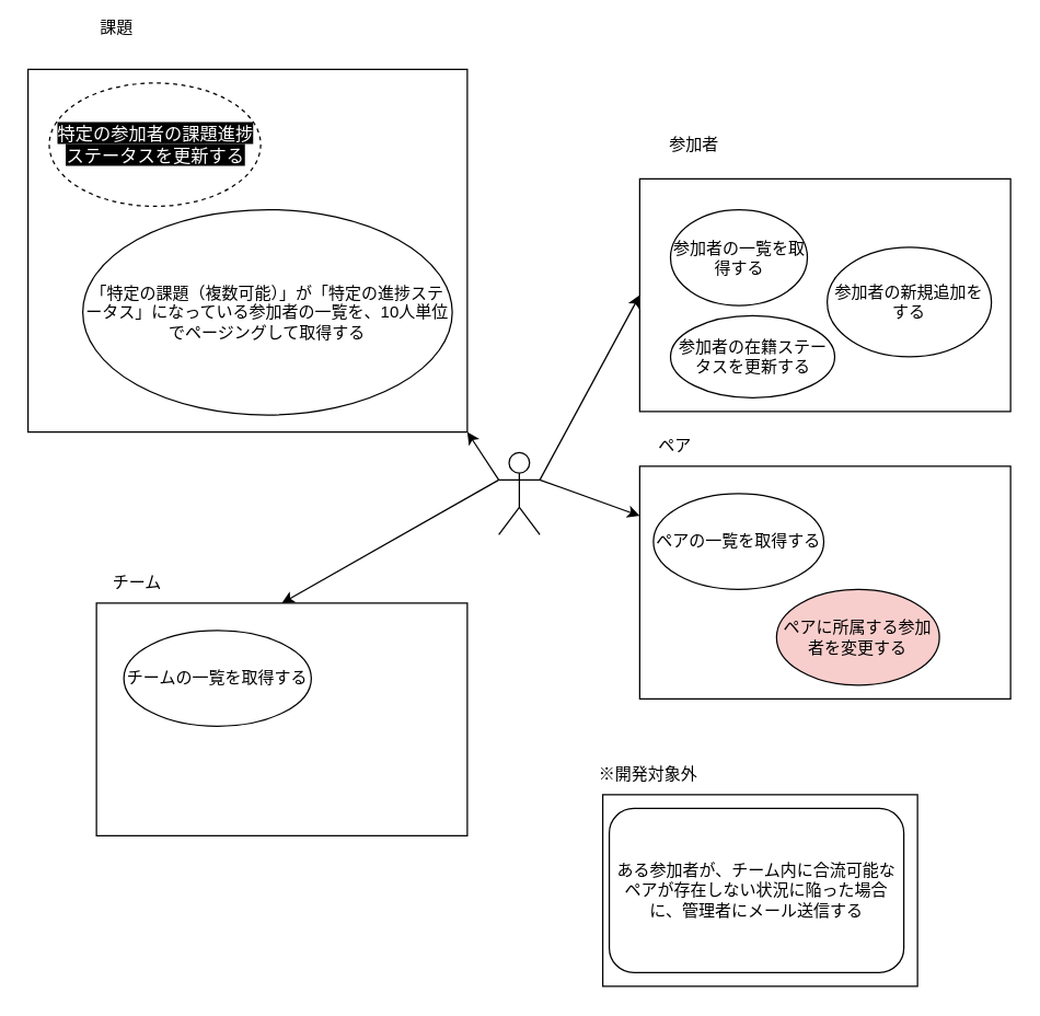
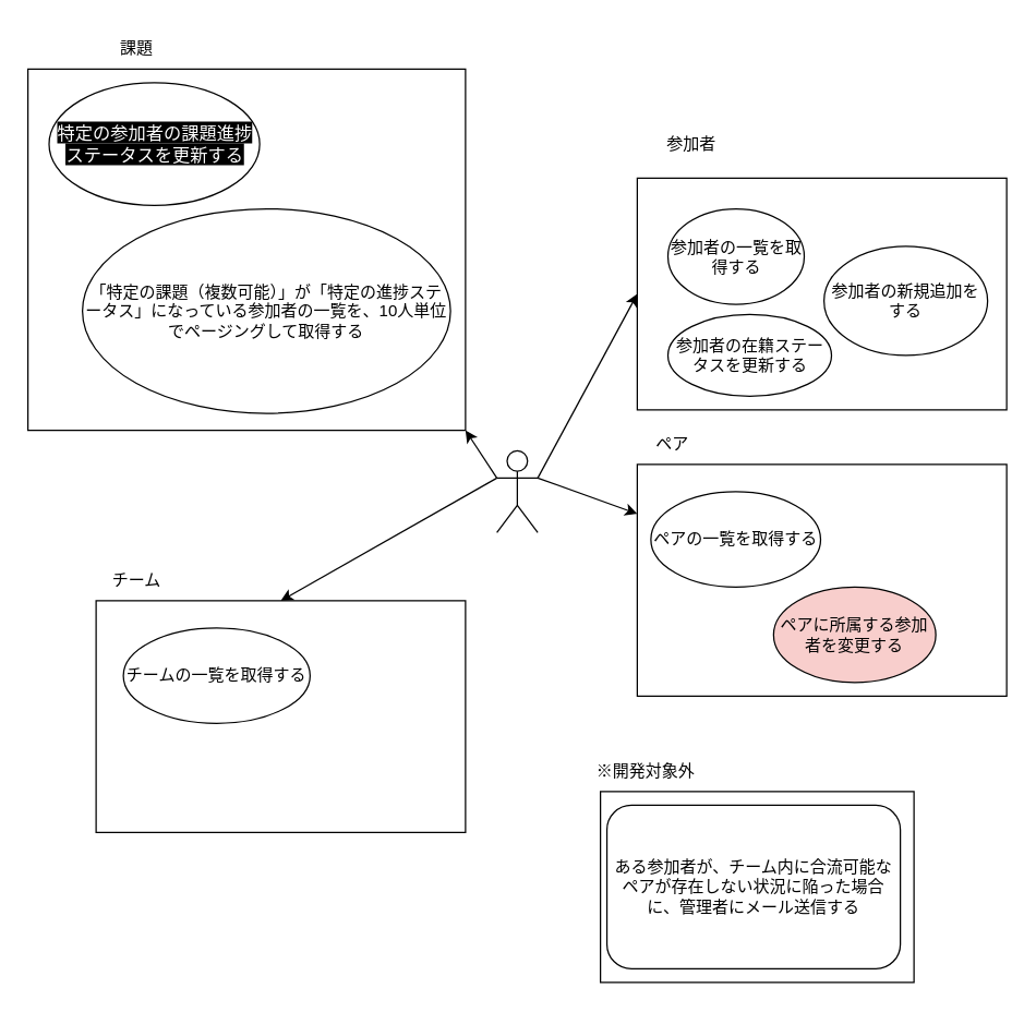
  <mxCell id="0" />
  <mxCell id="1" parent="0" />
  <mxCell id="2" style="edgeStyle=none;html=1;exitX=1;exitY=0.333;exitDx=0;exitDy=0;exitPerimeter=0;entryX=0;entryY=0.5;entryDx=0;entryDy=0;" parent="1" source="6" target="7" edge="1"><mxGeometry relative="1" as="geometry" /></mxCell>
  <mxCell id="3" style="edgeStyle=none;html=1;exitX=1;exitY=0.333;exitDx=0;exitDy=0;exitPerimeter=0;" parent="1" source="6" target="12" edge="1"><mxGeometry relative="1" as="geometry" /></mxCell>
  <mxCell id="4" style="edgeStyle=none;html=1;exitX=0;exitY=0.333;exitDx=0;exitDy=0;exitPerimeter=0;entryX=0.5;entryY=0;entryDx=0;entryDy=0;" parent="1" source="6" target="16" edge="1"><mxGeometry relative="1" as="geometry" /></mxCell>
  <mxCell id="5" style="edgeStyle=none;html=1;exitX=0;exitY=0.333;exitDx=0;exitDy=0;exitPerimeter=0;entryX=1;entryY=1;entryDx=0;entryDy=0;fontColor=#FFFFFF;" parent="1" source="6" target="19" edge="1"><mxGeometry relative="1" as="geometry" /></mxCell>
  <mxCell id="6" value="" style="shape=umlActor;verticalLabelPosition=bottom;verticalAlign=top;html=1;" parent="1" vertex="1"><mxGeometry x="364" y="330" width="30" height="60" as="geometry" /></mxCell>
  <mxCell id="7" value="" style="rounded=0;whiteSpace=wrap;html=1;" parent="1" vertex="1"><mxGeometry x="467" y="130" width="271" height="170" as="geometry" /></mxCell>
  <mxCell id="8" value="参加者" style="text;html=1;strokeColor=none;fillColor=none;align=center;verticalAlign=middle;whiteSpace=wrap;rounded=0;" parent="1" vertex="1"><mxGeometry x="477" y="90" width="60" height="30" as="geometry" /></mxCell>
  <mxCell id="9" value="参加者の一覧を取得する&lt;span style=&quot;color: rgba(0, 0, 0, 0); font-family: monospace; font-size: 0px; text-align: start;&quot;&gt;%3CmxGraphModel%3E%3Croot%3E%3CmxCell%20id%3D%220%22%2F%3E%3CmxCell%20id%3D%221%22%20parent%3D%220%22%2F%3E%3CmxCell%20id%3D%222%22%20value%3D%22%22%20style%3D%22rounded%3D0%3BwhiteSpace%3Dwrap%3Bhtml%3D1%3B%22%20vertex%3D%221%22%20parent%3D%221%22%3E%3CmxGeometry%20x%3D%22149%22%20y%3D%22290%22%20width%3D%22120%22%20height%3D%2260%22%20as%3D%22geometry%22%2F%3E%3C%2FmxCell%3E%3C%2Froot%3E%3C%2FmxGraphModel%3E&lt;/span&gt;" style="ellipse;whiteSpace=wrap;html=1;" parent="1" vertex="1"><mxGeometry x="489.5" y="152.5" width="100" height="70" as="geometry" /></mxCell>
  <mxCell id="10" value="参加者の新規追加をする&lt;span style=&quot;color: rgba(0, 0, 0, 0); font-family: monospace; font-size: 0px; text-align: start;&quot;&gt;%3CmxGraphModel%3E%3Croot%3E%3CmxCell%20id%3D%220%22%2F%3E%3CmxCell%20id%3D%221%22%20parent%3D%220%22%2F%3E%3CmxCell%20id%3D%222%22%20value%3D%22%22%20style%3D%22rounded%3D0%3BwhiteSpace%3Dwrap%3Bhtml%3D1%3B%22%20vertex%3D%221%22%20parent%3D%221%22%3E%3CmxGeometry%20x%3D%22149%22%20y%3D%22290%22%20width%3D%22120%22%20height%3D%2260%22%20as%3D%22geometry%22%2F%3E%3C%2FmxCell%3E%3C%2Froot%3E%3C%2FmxGraphModel%3E&lt;/span&gt;" style="ellipse;whiteSpace=wrap;html=1;" parent="1" vertex="1"><mxGeometry x="604" y="180" width="120" height="80" as="geometry" /></mxCell>
  <mxCell id="11" value="参加者の在籍ステータスを更新する&lt;span style=&quot;color: rgba(0, 0, 0, 0); font-family: monospace; font-size: 0px; text-align: start;&quot;&gt;%3CmxGraphModel%3E%3Croot%3E%3CmxCell%20id%3D%220%22%2F%3E%3CmxCell%20id%3D%221%22%20parent%3D%220%22%2F%3E%3CmxCell%20id%3D%222%22%20value%3D%22%22%20style%3D%22rounded%3D0%3BwhiteSpace%3Dwrap%3Bhtml%3D1%3B%22%20vertex%3D%221%22%20parent%3D%221%22%3E%3CmxGeometry%20x%3D%22149%22%20y%3D%22290%22%20width%3D%22120%22%20height%3D%2260%22%20as%3D%22geometry%22%2F%3E%3C%2FmxCell%3E%3C%2Froot%3E%3C%2FmxGraphModel%3E&lt;/span&gt;" style="ellipse;whiteSpace=wrap;html=1;" parent="1" vertex="1"><mxGeometry x="489.5" y="230" width="120" height="60" as="geometry" /></mxCell>
  <mxCell id="12" value="" style="rounded=0;whiteSpace=wrap;html=1;" parent="1" vertex="1"><mxGeometry x="467" y="340" width="271" height="170" as="geometry" /></mxCell>
  <mxCell id="13" value="ペア" style="text;html=1;strokeColor=none;fillColor=none;align=center;verticalAlign=middle;whiteSpace=wrap;rounded=0;" parent="1" vertex="1"><mxGeometry x="463" y="310" width="60" height="30" as="geometry" /></mxCell>
  <mxCell id="14" value="ペアに所属する参加者を変更する" style="ellipse;whiteSpace=wrap;html=1;fillColor=#f8cecc;" parent="1" vertex="1"><mxGeometry x="567" y="430" width="119" height="70" as="geometry" /></mxCell>
  <mxCell id="15" value="ペアの一覧を取得する&lt;span style=&quot;color: rgba(0, 0, 0, 0); font-family: monospace; font-size: 0px; text-align: start;&quot;&gt;%3CmxGraphModel%3E%3Croot%3E%3CmxCell%20id%3D%220%22%2F%3E%3CmxCell%20id%3D%221%22%20parent%3D%220%22%2F%3E%3CmxCell%20id%3D%222%22%20value%3D%22%22%20style%3D%22rounded%3D0%3BwhiteSpace%3Dwrap%3Bhtml%3D1%3B%22%20vertex%3D%221%22%20parent%3D%221%22%3E%3CmxGeometry%20x%3D%22149%22%20y%3D%22290%22%20width%3D%22120%22%20height%3D%2260%22%20as%3D%22geometry%22%2F%3E%3C%2FmxCell%3E%3C%2Froot%3E%3C%2FmxGraphModel%3E&lt;/span&gt;" style="ellipse;whiteSpace=wrap;html=1;" parent="1" vertex="1"><mxGeometry x="477" y="360" width="124.5" height="70" as="geometry" /></mxCell>
  <mxCell id="16" value="" style="rounded=0;whiteSpace=wrap;html=1;" parent="1" vertex="1"><mxGeometry x="70" y="440" width="271" height="170" as="geometry" /></mxCell>
  <mxCell id="17" value="チームの一覧を取得する&lt;span style=&quot;color: rgba(0, 0, 0, 0); font-family: monospace; font-size: 0px; text-align: start;&quot;&gt;%3CmxGraphModel%3E%3Croot%3E%3CmxCell%20id%3D%220%22%2F%3E%3CmxCell%20id%3D%221%22%20parent%3D%220%22%2F%3E%3CmxCell%20id%3D%222%22%20value%3D%22%22%20style%3D%22rounded%3D0%3BwhiteSpace%3Dwrap%3Bhtml%3D1%3B%22%20vertex%3D%221%22%20parent%3D%221%22%3E%3CmxGeometry%20x%3D%22149%22%20y%3D%22290%22%20width%3D%22120%22%20height%3D%2260%22%20as%3D%22geometry%22%2F%3E%3C%2FmxCell%3E%3C%2Froot%3E%3C%2FmxGraphModel%3E&lt;/span&gt;" style="ellipse;whiteSpace=wrap;html=1;" parent="1" vertex="1"><mxGeometry x="90" y="460" width="137" height="70" as="geometry" /></mxCell>
  <mxCell id="18" value="チーム" style="text;html=1;strokeColor=none;fillColor=none;align=center;verticalAlign=middle;whiteSpace=wrap;rounded=0;" parent="1" vertex="1"><mxGeometry x="70" y="410" width="60" height="30" as="geometry" /></mxCell>
  <mxCell id="19" value="" style="rounded=0;whiteSpace=wrap;html=1;" parent="1" vertex="1"><mxGeometry x="20" y="50" width="321" height="265" as="geometry" /></mxCell>
  <mxCell id="20" value="「特定の課題（複数可能）」が「特定の進捗ステータス」になっている参加者の一覧を、10人単位でページングして取得する" style="ellipse;whiteSpace=wrap;html=1;" parent="1" vertex="1"><mxGeometry x="60" y="152.5" width="270" height="150" as="geometry" /></mxCell>
- <mxCell id="21" value="&lt;span style=&quot;font-family: -apple-system, system-ui, &amp;quot;system-ui&amp;quot;, &amp;quot;Segoe UI&amp;quot;, Roboto, Oxygen-Sans, Ubuntu, Cantarell, &amp;quot;Helvetica Neue&amp;quot;, sans-serif, &amp;quot;Apple Color Emoji&amp;quot;, &amp;quot;Segoe UI Emoji&amp;quot;, &amp;quot;Segoe UI Symbol&amp;quot;, sans-serif; font-size: 13px; text-align: left; background-color: rgb(0, 0, 0);&quot;&gt;&lt;font color=&quot;#ffffff&quot;&gt;特定の参加者の課題進捗ステータスを更新する&lt;/font&gt;&lt;/span&gt;" style="ellipse;whiteSpace=wrap;html=1;fillColor=none;dashed=1;" parent="1" vertex="1"><mxGeometry x="35.5" y="60" width="154.5" height="90" as="geometry" /></mxCell>
- <mxCell id="22" value="課題" style="text;html=1;strokeColor=none;fillColor=none;align=center;verticalAlign=middle;whiteSpace=wrap;rounded=0;" parent="1" vertex="1"><mxGeometry x="55" y="5" width="60" height="30" as="geometry" /></mxCell>
+ <mxCell id="21" value="&lt;span style=&quot;font-family: -apple-system, system-ui, &amp;quot;system-ui&amp;quot;, &amp;quot;Segoe UI&amp;quot;, Roboto, Oxygen-Sans, Ubuntu, Cantarell, &amp;quot;Helvetica Neue&amp;quot;, sans-serif, &amp;quot;Apple Color Emoji&amp;quot;, &amp;quot;Segoe UI Emoji&amp;quot;, &amp;quot;Segoe UI Symbol&amp;quot;, sans-serif; font-size: 13px; text-align: left; background-color: rgb(0, 0, 0);&quot;&gt;&lt;font color=&quot;#ffffff&quot;&gt;特定の参加者の課題進捗ステータスを更新する&lt;/font&gt;&lt;/span&gt;" style="ellipse;whiteSpace=wrap;html=1;fillColor=none;" parent="1" vertex="1"><mxGeometry x="35.5" y="60" width="154.5" height="90" as="geometry" /></mxCell>
+ <mxCell id="22" value="課題" style="text;html=1;strokeColor=none;fillColor=none;align=center;verticalAlign=middle;whiteSpace=wrap;rounded=0;" parent="1" vertex="1"><mxGeometry x="70" y="20" width="60" height="30" as="geometry" /></mxCell>
  <mxCell id="23" value="" style="rounded=0;whiteSpace=wrap;html=1;" vertex="1" parent="1"><mxGeometry x="440" y="580" width="230" height="140" as="geometry" /></mxCell>
  <mxCell id="24" value="※開発対象外" style="text;html=1;strokeColor=none;fillColor=none;align=center;verticalAlign=middle;whiteSpace=wrap;rounded=0;" vertex="1" parent="1"><mxGeometry x="430" y="550" width="87" height="30" as="geometry" /></mxCell>
  <mxCell id="25" value="ある参加者が、チーム内に合流可能なペアが存在しない状況に陥った場合に、管理者にメール送信する" style="whiteSpace=wrap;html=1;rounded=1;" vertex="1" parent="1"><mxGeometry x="444.75" y="590" width="215.25" height="120" as="geometry" /></mxCell>
